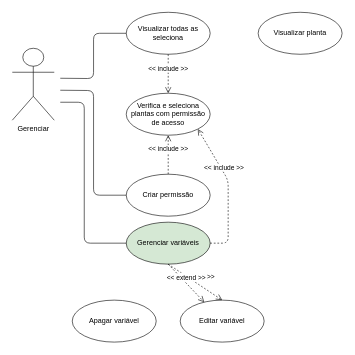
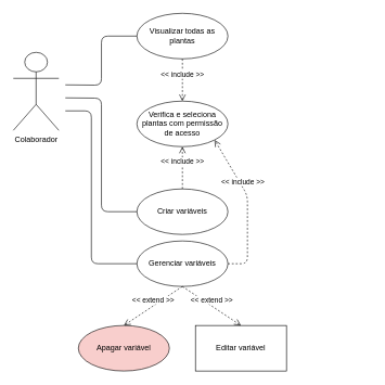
  <mxCell id="0" />
  <mxCell id="1" parent="0" />
- <mxCell id="2" value="Visualizar todas as seleciona" style="ellipse;whiteSpace=wrap;html=1;" vertex="1" parent="1"><mxGeometry x="210" y="20" width="140" height="70" as="geometry" /></mxCell>
+ <mxCell id="2" value="Visualizar todas as plantas" style="ellipse;whiteSpace=wrap;html=1;" vertex="1" parent="1"><mxGeometry x="210" y="20" width="140" height="70" as="geometry" /></mxCell>
  <mxCell id="3" value="Verifica e seleciona plantas com permissão de acesso" style="ellipse;whiteSpace=wrap;html=1;" vertex="1" parent="1"><mxGeometry x="210" y="155" width="140" height="70" as="geometry" /></mxCell>
  <mxCell id="4" value="&amp;lt;&amp;lt; include &amp;gt;&amp;gt;" style="html=1;verticalAlign=bottom;endArrow=open;dashed=1;endSize=8;exitX=0.5;exitY=1;exitDx=0;exitDy=0;entryX=0.5;entryY=0;entryDx=0;entryDy=0;" edge="1" parent="1" source="2" target="3"><mxGeometry relative="1" as="geometry"><mxPoint x="160" y="250" as="sourcePoint" /><mxPoint x="80" y="250" as="targetPoint" /></mxGeometry></mxCell>
- <mxCell id="5" value="Visualizar planta" style="ellipse;whiteSpace=wrap;html=1;" vertex="1" parent="1"><mxGeometry x="430" y="20" width="140" height="70" as="geometry" /></mxCell>
- <mxCell id="6" value="Criar permissão" style="ellipse;whiteSpace=wrap;html=1;" vertex="1" parent="1"><mxGeometry x="210" y="290" width="140" height="70" as="geometry" /></mxCell>
- <mxCell id="7" value="Gerenciar variáveis" style="ellipse;whiteSpace=wrap;html=1;fillColor=#d5e8d4;" vertex="1" parent="1"><mxGeometry x="210" y="370" width="140" height="70" as="geometry" /></mxCell>
+ <mxCell id="6" value="Criar variáveis" style="ellipse;whiteSpace=wrap;html=1;" vertex="1" parent="1"><mxGeometry x="210" y="290" width="140" height="70" as="geometry" /></mxCell>
+ <mxCell id="7" value="Gerenciar variáveis" style="ellipse;whiteSpace=wrap;html=1;" vertex="1" parent="1"><mxGeometry x="210" y="370" width="140" height="70" as="geometry" /></mxCell>
  <mxCell id="8" value="&amp;lt;&amp;lt; include &amp;gt;&amp;gt;" style="html=1;verticalAlign=bottom;endArrow=open;dashed=1;endSize=8;exitX=0.5;exitY=0;exitDx=0;exitDy=0;entryX=0.5;entryY=1;entryDx=0;entryDy=0;" edge="1" parent="1" source="6" target="3"><mxGeometry relative="1" as="geometry"><mxPoint x="290" y="100" as="sourcePoint" /><mxPoint x="240" y="250" as="targetPoint" /></mxGeometry></mxCell>
  <mxCell id="9" value="&amp;lt;&amp;lt; include &amp;gt;&amp;gt;" style="html=1;verticalAlign=bottom;endArrow=open;dashed=1;endSize=8;exitX=1;exitY=0.5;exitDx=0;exitDy=0;entryX=1;entryY=1;entryDx=0;entryDy=0;" edge="1" parent="1" source="7" target="3"><mxGeometry x="0.27" relative="1" as="geometry"><mxPoint x="190" y="290" as="sourcePoint" /><mxPoint x="241" y="225" as="targetPoint" /><Array as="points"><mxPoint x="380" y="405" /><mxPoint x="380" y="300" /></Array><mxPoint as="offset" /></mxGeometry></mxCell>
- <mxCell id="10" value="Gerenciar" style="shape=umlActor;verticalLabelPosition=bottom;labelBackgroundColor=#ffffff;verticalAlign=top;html=1;" vertex="1" parent="1"><mxGeometry x="20" y="80" width="70" height="120" as="geometry" /></mxCell>
+ <mxCell id="10" value="Colaborador" style="shape=umlActor;verticalLabelPosition=bottom;labelBackgroundColor=#ffffff;verticalAlign=top;html=1;" vertex="1" parent="1"><mxGeometry x="20" y="80" width="70" height="120" as="geometry" /></mxCell>
  <mxCell id="11" value="" style="endArrow=none;html=1;edgeStyle=orthogonalEdgeStyle;entryX=0;entryY=0.5;entryDx=0;entryDy=0;" edge="1" parent="1" target="2"><mxGeometry relative="1" as="geometry"><mxPoint x="100" y="130" as="sourcePoint" /><mxPoint x="240" y="310" as="targetPoint" /></mxGeometry></mxCell>
  <mxCell id="12" value="" style="endArrow=none;html=1;edgeStyle=orthogonalEdgeStyle;entryX=0;entryY=0.5;entryDx=0;entryDy=0;" edge="1" parent="1" target="6"><mxGeometry relative="1" as="geometry"><mxPoint x="100" y="150" as="sourcePoint" /><mxPoint x="180" y="310" as="targetPoint" /></mxGeometry></mxCell>
  <mxCell id="13" value="" style="endArrow=none;html=1;edgeStyle=orthogonalEdgeStyle;entryX=0;entryY=0.5;entryDx=0;entryDy=0;" edge="1" parent="1" target="7"><mxGeometry relative="1" as="geometry"><mxPoint x="100" y="170" as="sourcePoint" /><mxPoint x="240" y="420" as="targetPoint" /><Array as="points"><mxPoint x="140" y="170" /><mxPoint x="140" y="405" /></Array></mxGeometry></mxCell>
- <mxCell id="14" value="Editar variável" style="ellipse;whiteSpace=wrap;html=1;" vertex="1" parent="1"><mxGeometry x="300" y="500" width="140" height="70" as="geometry" /></mxCell>
- <mxCell id="15" value="Apagar variável" style="ellipse;whiteSpace=wrap;html=1;" vertex="1" parent="1"><mxGeometry x="120" y="500" width="140" height="70" as="geometry" /></mxCell>
+ <mxCell id="14" value="Editar variável" style="whiteSpace=wrap;html=1;rounded=0;" vertex="1" parent="1"><mxGeometry x="300" y="500" width="140" height="70" as="geometry" /></mxCell>
+ <mxCell id="15" value="Apagar variável" style="ellipse;whiteSpace=wrap;html=1;fillColor=#f8cecc;" vertex="1" parent="1"><mxGeometry x="120" y="500" width="140" height="70" as="geometry" /></mxCell>
  <mxCell id="16" value="&amp;lt;&amp;lt; extend &amp;gt;&amp;gt;" style="html=1;verticalAlign=bottom;endArrow=open;dashed=1;endSize=8;entryX=0.5;entryY=0;entryDx=0;entryDy=0;" edge="1" parent="1" target="14"><mxGeometry relative="1" as="geometry"><mxPoint x="280" y="440" as="sourcePoint" /><mxPoint x="140" y="510" as="targetPoint" /></mxGeometry></mxCell>
- <mxCell id="17" value="&amp;lt;&amp;lt; extend &amp;gt;&amp;gt;" style="html=1;verticalAlign=bottom;endArrow=open;dashed=1;endSize=8;exitX=0.5;exitY=1;exitDx=0;exitDy=0;" edge="1" parent="1" source="7" target="14"><mxGeometry relative="1" as="geometry"><mxPoint x="290" y="570" as="sourcePoint" /><mxPoint x="210" y="570" as="targetPoint" /></mxGeometry></mxCell>
+ <mxCell id="17" value="&amp;lt;&amp;lt; extend &amp;gt;&amp;gt;" style="html=1;verticalAlign=bottom;endArrow=open;dashed=1;endSize=8;exitX=0.5;exitY=1;exitDx=0;exitDy=0;entryX=0.5;entryY=0;entryDx=0;entryDy=0;" edge="1" parent="1" source="7" target="15"><mxGeometry relative="1" as="geometry"><mxPoint x="290" y="570" as="sourcePoint" /><mxPoint x="210" y="570" as="targetPoint" /></mxGeometry></mxCell>
